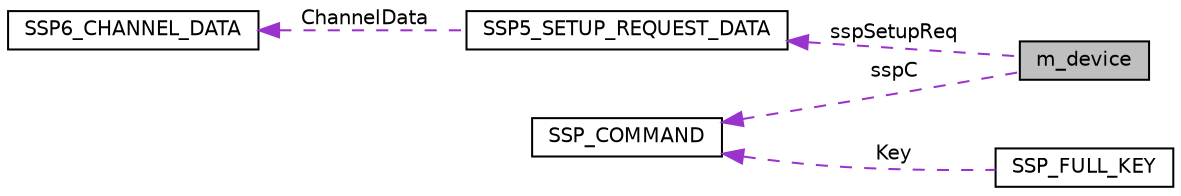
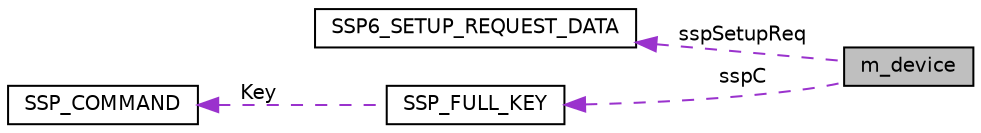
  digraph {
    rankdir=LR
    node [color=black fillcolor=white fontname=Helvetica fontsize=10 shape=record style=filled]
    edge [color=darkorchid3 dir=back fontname=Helvetica fontsize=10 labelfontname=Helvetica labelfontsize=10 style=dashed]
    n1 [fillcolor=grey75 fontcolor=black height=0.2 label=m_device width=0.4]
-   n2 [height=0.2 label=SSP5_SETUP_REQUEST_DATA width=0.4]
-   n3 [height=0.2 label=SSP6_CHANNEL_DATA width=0.4]
+   n2 [height=0.2 label=SSP6_SETUP_REQUEST_DATA width=0.4]
    n4 [height=0.2 label=SSP_COMMAND width=0.4]
    n5 [height=0.2 label=SSP_FULL_KEY width=0.4]
    n2 -> n1 [label=" sspSetupReq"]
-   n3 -> n2 [label=" ChannelData"]
-   n4 -> n1 [label=" sspC"]
+   n5 -> n1 [label=" sspC"]
    n4 -> n5 [label=" Key"]
  }
